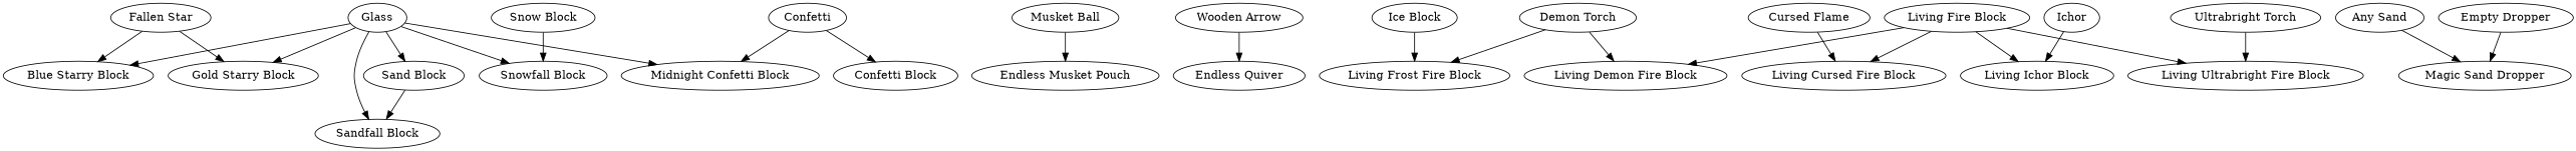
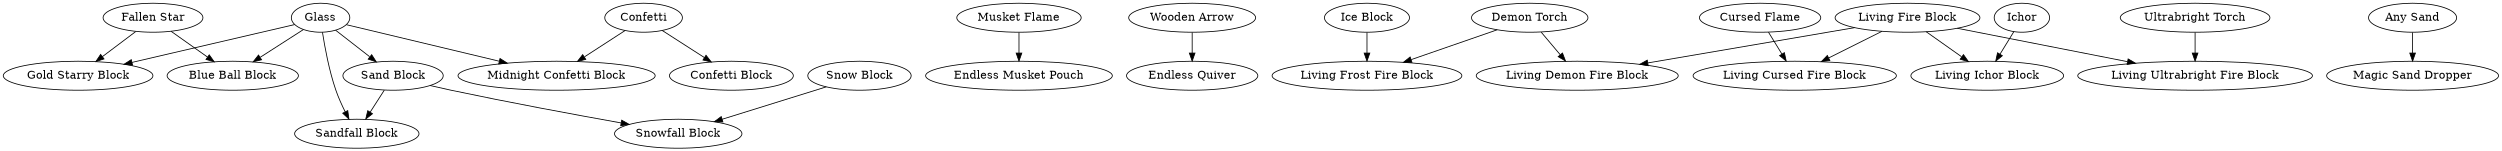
  digraph {
    edge [color=black]
    "Fallen Star"
-   "Blue Starry Block"
+   "Blue Starry Block" [label="Blue Ball Block"]
    "Gold Starry Block"
    Glass
    "Midnight Confetti Block"
    "Sandfall Block"
    "Snowfall Block"
    "Sand Block"
    Confetti
    "Confetti Block"
-   "Musket Ball"
+   "Musket Ball" [label="Musket Flame"]
    "Endless Musket Pouch"
    "Wooden Arrow"
    "Endless Quiver"
    "Cursed Flame"
    "Living Cursed Fire Block"
    "Living Fire Block"
    "Living Demon Fire Block"
    "Living Ichor Block"
    "Living Ultrabright Fire Block"
    "Demon Torch"
    "Living Frost Fire Block"
    "Ice Block"
    Ichor
    "Ultrabright Torch"
    "Any Sand"
    "Magic Sand Dropper"
-   "Empty Dropper"
    "Snow Block"
    "Fallen Star" -> "Blue Starry Block"
    "Fallen Star" -> "Gold Starry Block"
    Glass -> "Blue Starry Block"
    Glass -> "Gold Starry Block"
    Glass -> "Midnight Confetti Block"
    Glass -> "Sandfall Block"
-   Glass -> "Snowfall Block"
+   "Sand Block" -> "Snowfall Block"
    Glass -> "Sand Block"
    "Sand Block" -> "Sandfall Block"
    Confetti -> "Midnight Confetti Block"
    Confetti -> "Confetti Block"
    "Musket Ball" -> "Endless Musket Pouch"
    "Wooden Arrow" -> "Endless Quiver"
    "Cursed Flame" -> "Living Cursed Fire Block"
    "Living Fire Block" -> "Living Cursed Fire Block"
    "Living Fire Block" -> "Living Demon Fire Block"
    "Living Fire Block" -> "Living Ichor Block"
    "Living Fire Block" -> "Living Ultrabright Fire Block"
    "Demon Torch" -> "Living Demon Fire Block"
    "Demon Torch" -> "Living Frost Fire Block"
    "Ice Block" -> "Living Frost Fire Block"
    Ichor -> "Living Ichor Block"
    "Ultrabright Torch" -> "Living Ultrabright Fire Block"
    "Any Sand" -> "Magic Sand Dropper"
-   "Empty Dropper" -> "Magic Sand Dropper"
    "Snow Block" -> "Snowfall Block"
  }
